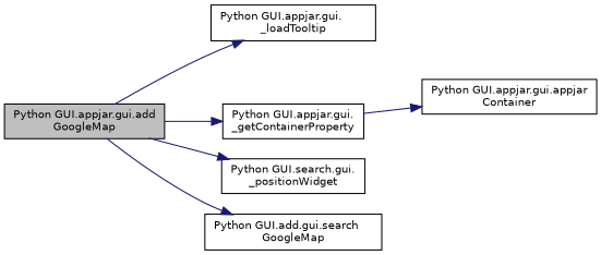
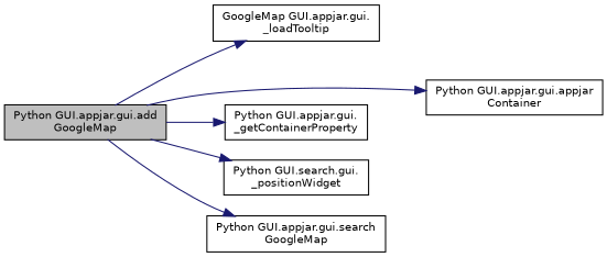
  digraph {
    rankdir=LR
    node [color=black fillcolor=white fontname=Helvetica fontsize=10 shape=record style=filled]
    edge [color=midnightblue fontname=Helvetica fontsize=10 labelfontname=Helvetica labelfontsize=10 style=solid]
    n1 [fillcolor=grey75 fontcolor=black height=0.2 label="Python GUI.appjar.gui.add\lGoogleMap" width=0.4]
-   n2 [height=0.2 label="Python GUI.appjar.gui.\l_loadTooltip" width=0.4]
+   n2 [height=0.2 label="GoogleMap GUI.appjar.gui.\l_loadTooltip" width=0.4]
    n3 [height=0.2 label="Python GUI.appjar.gui.appjar\lContainer" width=0.4]
    n4 [height=0.2 label="Python GUI.appjar.gui.\l_getContainerProperty" width=0.4]
    n5 [height=0.2 label="Python GUI.search.gui.\l_positionWidget" width=0.4]
-   n6 [height=0.2 label="Python GUI.add.gui.search\lGoogleMap" width=0.4]
+   n6 [height=0.2 label="Python GUI.appjar.gui.search\lGoogleMap" width=0.4]
    n1 -> n2
-   n4 -> n3
+   n1 -> n3
    n1 -> n4
    n1 -> n5
    n1 -> n6
  }
